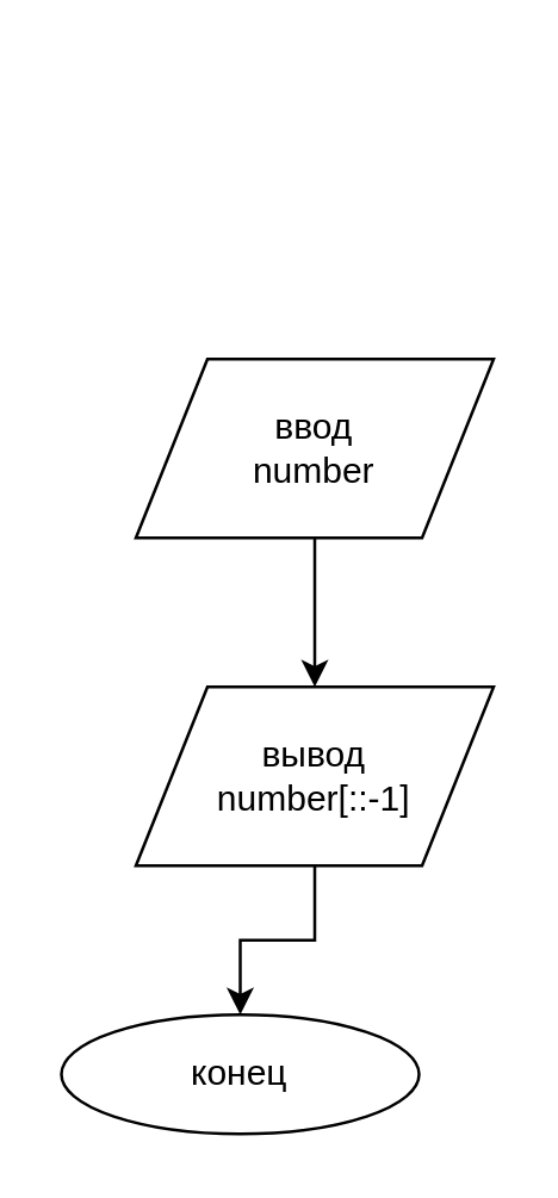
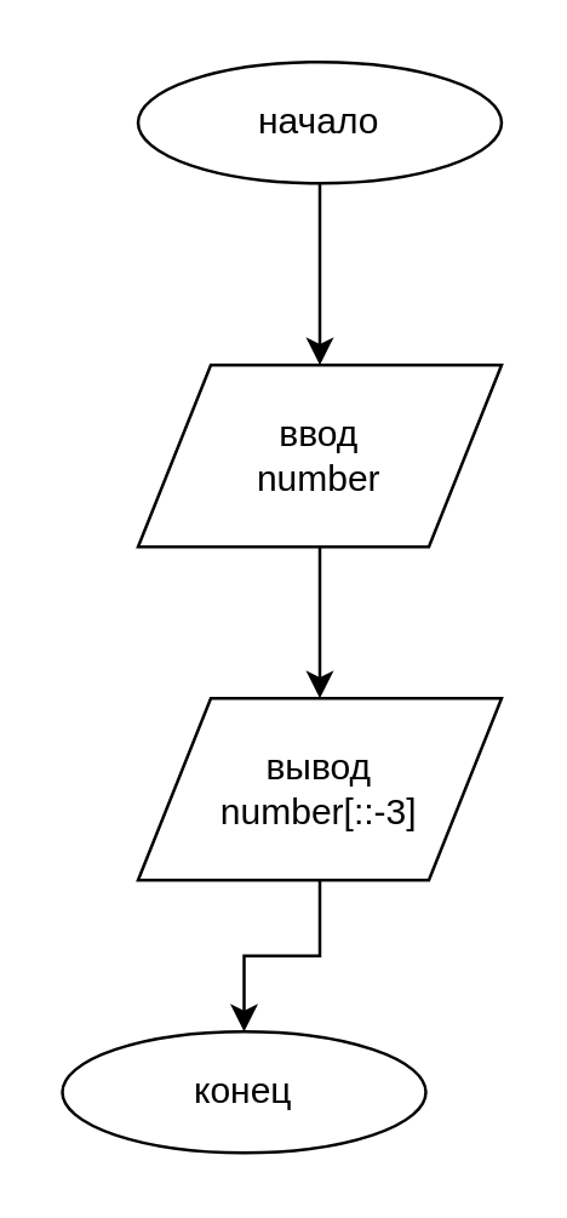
  <mxCell id="0" />
  <mxCell id="1" parent="0" />
+ <mxCell id="2" style="edgeStyle=orthogonalEdgeStyle;rounded=0;orthogonalLoop=1;jettySize=auto;html=1;exitX=0.5;exitY=1;exitDx=0;exitDy=0;entryX=0.5;entryY=0;entryDx=0;entryDy=0;" edge="1" parent="1" source="3" target="5"><mxGeometry relative="1" as="geometry" /></mxCell>
+ <mxCell id="3" value="начало" style="ellipse;whiteSpace=wrap;html=1;" vertex="1" parent="1"><mxGeometry x="45" y="20" width="120" height="40" as="geometry" /></mxCell>
  <mxCell id="4" style="edgeStyle=orthogonalEdgeStyle;rounded=0;orthogonalLoop=1;jettySize=auto;html=1;exitX=0.5;exitY=1;exitDx=0;exitDy=0;entryX=0.5;entryY=0;entryDx=0;entryDy=0;" edge="1" parent="1" source="5"><mxGeometry relative="1" as="geometry"><mxPoint x="105" y="230" as="targetPoint" /></mxGeometry></mxCell>
  <mxCell id="5" value="ввод&lt;br&gt;number" style="shape=parallelogram;perimeter=parallelogramPerimeter;whiteSpace=wrap;html=1;" vertex="1" parent="1"><mxGeometry x="45" y="120" width="120" height="60" as="geometry" /></mxCell>
  <mxCell id="6" style="edgeStyle=orthogonalEdgeStyle;rounded=0;orthogonalLoop=1;jettySize=auto;html=1;exitX=0.5;exitY=1;exitDx=0;exitDy=0;entryX=0.5;entryY=0;entryDx=0;entryDy=0;" edge="1" parent="1" source="7" target="8"><mxGeometry relative="1" as="geometry" /></mxCell>
- <mxCell id="7" value="вывод&lt;br&gt;number[::-1]" style="shape=parallelogram;perimeter=parallelogramPerimeter;whiteSpace=wrap;html=1;" vertex="1" parent="1"><mxGeometry x="45" y="230" width="120" height="60" as="geometry" /></mxCell>
+ <mxCell id="7" value="вывод&lt;br&gt;number[::-3]" style="shape=parallelogram;perimeter=parallelogramPerimeter;whiteSpace=wrap;html=1;" vertex="1" parent="1"><mxGeometry x="45" y="230" width="120" height="60" as="geometry" /></mxCell>
  <mxCell id="8" value="конец" style="ellipse;whiteSpace=wrap;html=1;" vertex="1" parent="1"><mxGeometry x="20" y="340" width="120" height="40" as="geometry" /></mxCell>
